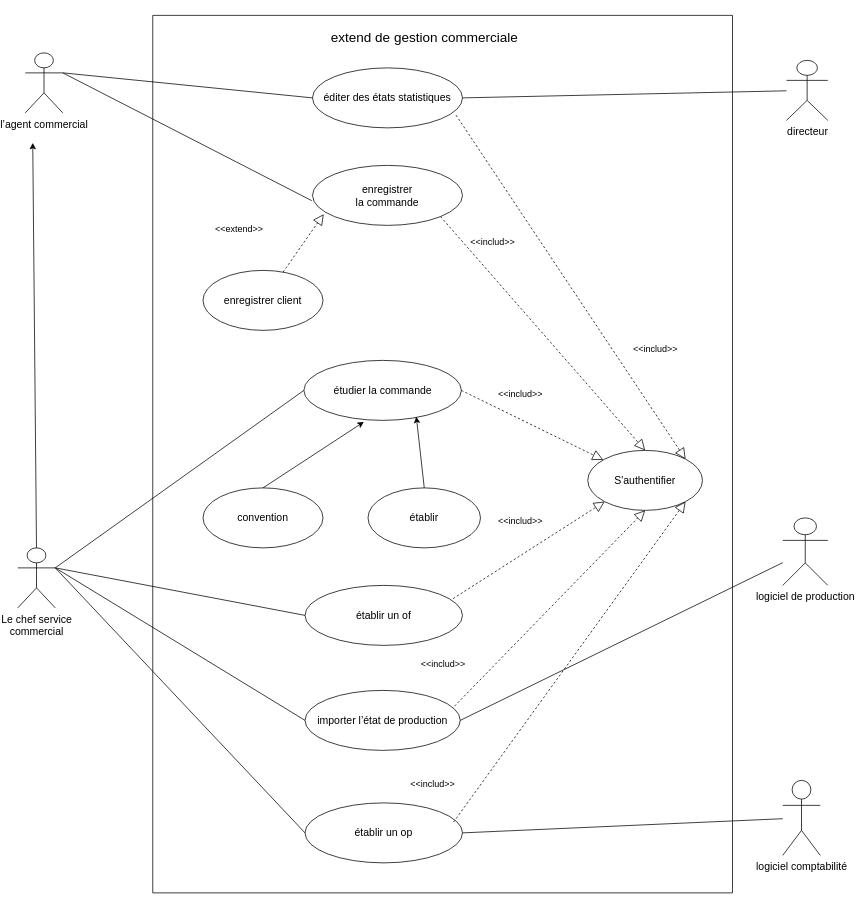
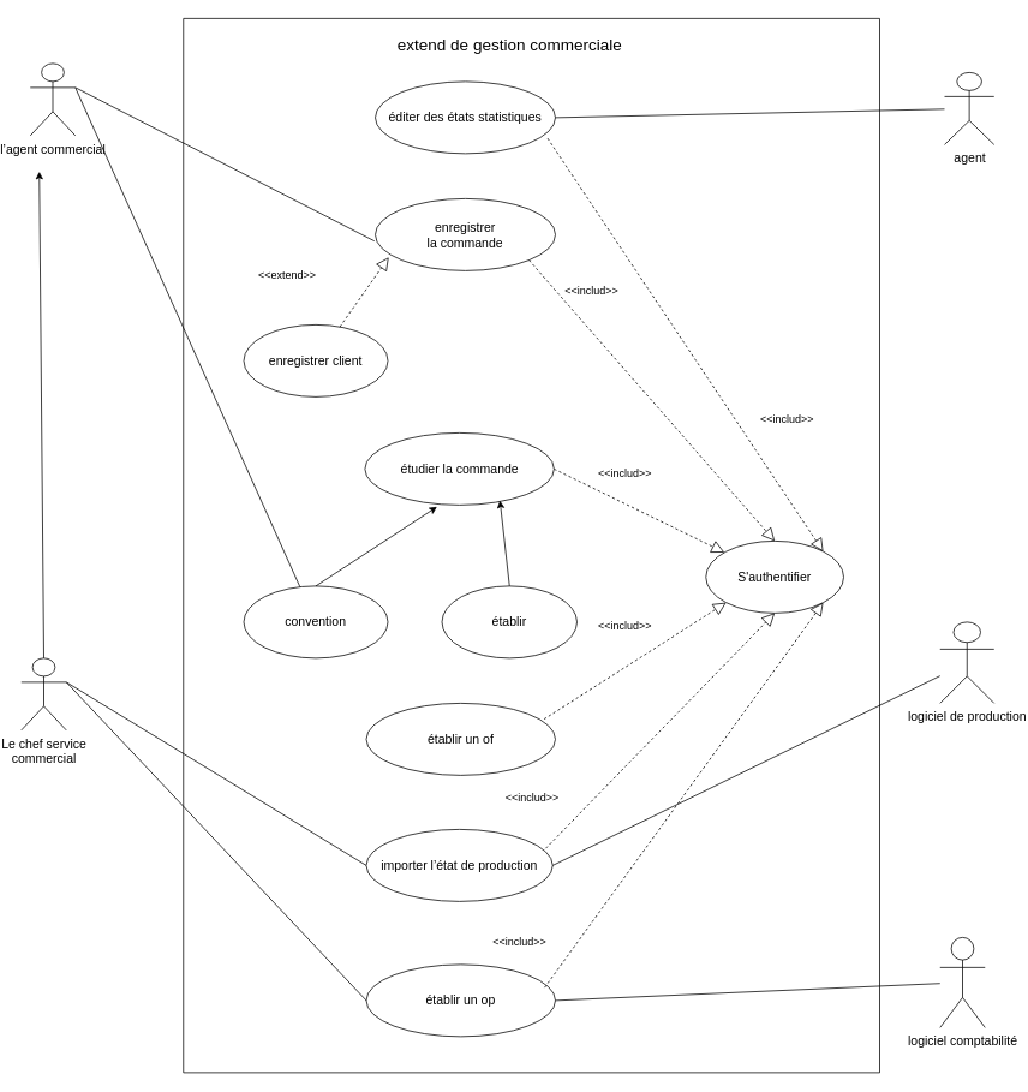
  <mxCell id="0" />
  <mxCell id="1" parent="0" />
  <mxCell id="2" value="" style="swimlane;startSize=0;" vertex="1" parent="1"><mxGeometry x="200" y="20" width="773" height="1170" as="geometry" /></mxCell>
  <mxCell id="3" value="&lt;font style=&quot;font-size: 18px;&quot;&gt;extend de gestion commerciale&lt;/font&gt;" style="text;html=1;align=center;verticalAlign=middle;resizable=0;points=[];autosize=1;strokeColor=none;fillColor=none;" vertex="1" parent="2"><mxGeometry x="227" y="10" width="270" height="40" as="geometry" /></mxCell>
  <mxCell id="4" value="&lt;font style=&quot;font-size: 14px;&quot;&gt;enregistrer&lt;br/&gt;la commande&lt;/font&gt;" style="ellipse;whiteSpace=wrap;html=1;" vertex="1" parent="2"><mxGeometry x="213" y="200" width="200" height="80" as="geometry" /></mxCell>
  <mxCell id="5" value="&lt;font style=&quot;font-size: 14px;&quot;&gt;enregistrer client&lt;/font&gt;" style="ellipse;whiteSpace=wrap;html=1;" vertex="1" parent="2"><mxGeometry x="67" y="340" width="160" height="80" as="geometry" /></mxCell>
  <mxCell id="6" value="" style="endArrow=block;dashed=1;endFill=0;endSize=12;html=1;rounded=0;entryX=0.075;entryY=0.813;entryDx=0;entryDy=0;entryPerimeter=0;" edge="1" parent="2" source="5" target="4"><mxGeometry width="160" relative="1" as="geometry"><mxPoint x="50" y="190" as="sourcePoint" /><mxPoint x="210" y="190" as="targetPoint" /></mxGeometry></mxCell>
  <mxCell id="7" value="&amp;lt;&amp;lt;extend&amp;gt;&amp;gt;" style="text;html=1;align=center;verticalAlign=middle;resizable=0;points=[];autosize=1;strokeColor=none;fillColor=none;" vertex="1" parent="2"><mxGeometry x="70" y="270" width="90" height="30" as="geometry" /></mxCell>
  <mxCell id="8" value="&lt;span style=&quot;font-size: 14px;&quot;&gt;étudier la commande&lt;/span&gt;" style="ellipse;whiteSpace=wrap;html=1;" vertex="1" parent="2"><mxGeometry x="201.5" y="460" width="210" height="80" as="geometry" /></mxCell>
  <mxCell id="9" value="&lt;font style=&quot;font-size: 14px;&quot;&gt;convention&lt;/font&gt;" style="ellipse;whiteSpace=wrap;html=1;" vertex="1" parent="2"><mxGeometry x="67" y="630" width="160" height="80" as="geometry" /></mxCell>
  <mxCell id="10" value="&lt;font style=&quot;font-size: 14px;&quot;&gt;établir&lt;/font&gt;" style="ellipse;whiteSpace=wrap;html=1;" vertex="1" parent="2"><mxGeometry x="287" y="630" width="150" height="80" as="geometry" /></mxCell>
  <mxCell id="11" value="" style="endArrow=classic;html=1;rounded=0;exitX=0.5;exitY=0;exitDx=0;exitDy=0;entryX=0.381;entryY=1.025;entryDx=0;entryDy=0;entryPerimeter=0;" edge="1" parent="2" source="9" target="8"><mxGeometry width="50" height="50" relative="1" as="geometry"><mxPoint x="200" y="610" as="sourcePoint" /><mxPoint x="250" y="560" as="targetPoint" /></mxGeometry></mxCell>
  <mxCell id="12" value="" style="endArrow=classic;html=1;rounded=0;exitX=0.5;exitY=0;exitDx=0;exitDy=0;entryX=0.714;entryY=0.938;entryDx=0;entryDy=0;entryPerimeter=0;" edge="1" parent="2" source="10" target="8"><mxGeometry width="50" height="50" relative="1" as="geometry"><mxPoint x="200" y="610" as="sourcePoint" /><mxPoint x="250" y="560" as="targetPoint" /></mxGeometry></mxCell>
  <mxCell id="13" value="&lt;font style=&quot;font-size: 14px;&quot;&gt;établir un of&lt;/font&gt;" style="ellipse;whiteSpace=wrap;html=1;" vertex="1" parent="2"><mxGeometry x="203" y="760" width="210" height="80" as="geometry" /></mxCell>
  <mxCell id="14" value="&lt;font style=&quot;font-size: 14px;&quot;&gt;établir un op&lt;/font&gt;" style="ellipse;whiteSpace=wrap;html=1;" vertex="1" parent="2"><mxGeometry x="203" y="1050" width="210" height="80" as="geometry" /></mxCell>
  <mxCell id="15" value="&lt;font style=&quot;font-size: 14px;&quot;&gt;éditer des états statistiques&lt;/font&gt;" style="ellipse;whiteSpace=wrap;html=1;" vertex="1" parent="2"><mxGeometry x="213" y="70" width="200" height="80" as="geometry" /></mxCell>
  <mxCell id="16" value="&lt;font style=&quot;font-size: 14px;&quot;&gt;importer&amp;nbsp;l’état de production&lt;/font&gt;" style="ellipse;whiteSpace=wrap;html=1;" vertex="1" parent="2"><mxGeometry x="203" y="900" width="207" height="80" as="geometry" /></mxCell>
  <mxCell id="17" value="&lt;font style=&quot;font-size: 14px;&quot;&gt;S'authentifier&lt;/font&gt;" style="ellipse;whiteSpace=wrap;html=1;" vertex="1" parent="2"><mxGeometry x="580" y="580" width="153" height="80" as="geometry" /></mxCell>
  <mxCell id="18" value="" style="endArrow=block;dashed=1;endFill=0;endSize=12;html=1;rounded=0;exitX=0.943;exitY=0.321;exitDx=0;exitDy=0;exitPerimeter=0;entryX=1;entryY=1;entryDx=0;entryDy=0;" edge="1" parent="2" source="14" target="17"><mxGeometry width="160" relative="1" as="geometry"><mxPoint x="110" y="790" as="sourcePoint" /><mxPoint x="270" y="790" as="targetPoint" /></mxGeometry></mxCell>
  <mxCell id="19" value="" style="endArrow=block;dashed=1;endFill=0;endSize=12;html=1;rounded=0;entryX=0.5;entryY=1;entryDx=0;entryDy=0;exitX=0.963;exitY=0.263;exitDx=0;exitDy=0;exitPerimeter=0;" edge="1" parent="2" source="16" target="17"><mxGeometry width="160" relative="1" as="geometry"><mxPoint x="110" y="790" as="sourcePoint" /><mxPoint x="270" y="790" as="targetPoint" /></mxGeometry></mxCell>
  <mxCell id="20" value="" style="endArrow=block;dashed=1;endFill=0;endSize=12;html=1;rounded=0;entryX=0;entryY=1;entryDx=0;entryDy=0;exitX=0.94;exitY=0.221;exitDx=0;exitDy=0;exitPerimeter=0;" edge="1" parent="2" source="13" target="17"><mxGeometry width="160" relative="1" as="geometry"><mxPoint x="110" y="790" as="sourcePoint" /><mxPoint x="270" y="790" as="targetPoint" /></mxGeometry></mxCell>
  <mxCell id="21" value="" style="endArrow=block;dashed=1;endFill=0;endSize=12;html=1;rounded=0;exitX=1;exitY=0.5;exitDx=0;exitDy=0;" edge="1" parent="2" source="8" target="17"><mxGeometry width="160" relative="1" as="geometry"><mxPoint x="550" y="520" as="sourcePoint" /><mxPoint x="600" y="520" as="targetPoint" /></mxGeometry></mxCell>
  <mxCell id="22" value="" style="endArrow=block;dashed=1;endFill=0;endSize=12;html=1;rounded=0;entryX=0.5;entryY=0;entryDx=0;entryDy=0;exitX=1;exitY=1;exitDx=0;exitDy=0;" edge="1" parent="2" source="4" target="17"><mxGeometry width="160" relative="1" as="geometry"><mxPoint x="447" y="270" as="sourcePoint" /><mxPoint x="607" y="270" as="targetPoint" /><Array as="points" /></mxGeometry></mxCell>
  <mxCell id="23" value="" style="endArrow=block;dashed=1;endFill=0;endSize=12;html=1;rounded=0;entryX=1;entryY=0;entryDx=0;entryDy=0;exitX=0.957;exitY=0.788;exitDx=0;exitDy=0;exitPerimeter=0;" edge="1" parent="2" source="15" target="17"><mxGeometry width="160" relative="1" as="geometry"><mxPoint x="510" y="230" as="sourcePoint" /><mxPoint x="670" y="230" as="targetPoint" /></mxGeometry></mxCell>
  <mxCell id="24" value="&amp;lt;&amp;lt;includ&amp;gt;&amp;gt;" style="text;html=1;align=center;verticalAlign=middle;resizable=0;points=[];autosize=1;strokeColor=none;fillColor=none;" vertex="1" parent="2"><mxGeometry x="630" y="430" width="80" height="30" as="geometry" /></mxCell>
  <mxCell id="25" value="&amp;lt;&amp;lt;includ&amp;gt;&amp;gt;" style="text;html=1;align=center;verticalAlign=middle;resizable=0;points=[];autosize=1;strokeColor=none;fillColor=none;" vertex="1" parent="2"><mxGeometry x="450" y="490" width="80" height="30" as="geometry" /></mxCell>
  <mxCell id="26" value="&amp;lt;&amp;lt;includ&amp;gt;&amp;gt;" style="text;html=1;align=center;verticalAlign=middle;resizable=0;points=[];autosize=1;strokeColor=none;fillColor=none;" vertex="1" parent="2"><mxGeometry x="346.5" y="850" width="80" height="30" as="geometry" /></mxCell>
  <mxCell id="27" value="&amp;lt;&amp;lt;includ&amp;gt;&amp;gt;" style="text;html=1;align=center;verticalAlign=middle;resizable=0;points=[];autosize=1;strokeColor=none;fillColor=none;" vertex="1" parent="2"><mxGeometry x="333" y="1010" width="80" height="30" as="geometry" /></mxCell>
  <mxCell id="28" value="&amp;lt;&amp;lt;includ&amp;gt;&amp;gt;" style="text;html=1;align=center;verticalAlign=middle;resizable=0;points=[];autosize=1;strokeColor=none;fillColor=none;" vertex="1" parent="2"><mxGeometry x="450" y="660" width="80" height="30" as="geometry" /></mxCell>
  <mxCell id="29" value="&amp;lt;&amp;lt;includ&amp;gt;&amp;gt;" style="text;html=1;align=center;verticalAlign=middle;resizable=0;points=[];autosize=1;strokeColor=none;fillColor=none;" vertex="1" parent="2"><mxGeometry x="413" y="288" width="80" height="30" as="geometry" /></mxCell>
  <mxCell id="30" value="&lt;font style=&quot;font-size: 14px;&quot;&gt;l’agent commercial&lt;/font&gt;" style="shape=umlActor;verticalLabelPosition=bottom;verticalAlign=top;html=1;outlineConnect=0;" vertex="1" parent="1"><mxGeometry x="30" y="70" width="50" height="80" as="geometry" /></mxCell>
- <mxCell id="31" value="" style="endArrow=none;html=1;rounded=0;exitX=1;exitY=0.333;exitDx=0;exitDy=0;exitPerimeter=0;entryX=0;entryY=0.5;entryDx=0;entryDy=0;" edge="1" parent="1" source="30" target="15"><mxGeometry width="50" height="50" relative="1" as="geometry"><mxPoint x="350" y="370" as="sourcePoint" /><mxPoint x="400" y="320" as="targetPoint" /></mxGeometry></mxCell>
+ <mxCell id="31" value="" style="endArrow=none;html=1;rounded=0;exitX=1;exitY=0.333;exitDx=0;exitDy=0;exitPerimeter=0;" edge="1" parent="1" source="30" target="9"><mxGeometry width="50" height="50" relative="1" as="geometry"><mxPoint x="350" y="370" as="sourcePoint" /><mxPoint x="400" y="320" as="targetPoint" /></mxGeometry></mxCell>
  <mxCell id="32" value="&lt;font style=&quot;font-size: 14px;&quot;&gt; Le chef service&lt;br/&gt;commercial&lt;/font&gt;" style="shape=umlActor;verticalLabelPosition=bottom;verticalAlign=top;html=1;outlineConnect=0;" vertex="1" parent="1"><mxGeometry x="20" y="730" width="50" height="80" as="geometry" /></mxCell>
- <mxCell id="33" value="" style="endArrow=none;html=1;rounded=0;entryX=0;entryY=0.5;entryDx=0;entryDy=0;exitX=1;exitY=0.333;exitDx=0;exitDy=0;exitPerimeter=0;" edge="1" parent="1" source="32" target="8"><mxGeometry width="50" height="50" relative="1" as="geometry"><mxPoint x="80" y="390" as="sourcePoint" /><mxPoint x="400" y="320" as="targetPoint" /></mxGeometry></mxCell>
- <mxCell id="34" value="" style="endArrow=none;html=1;rounded=0;exitX=1;exitY=0.333;exitDx=0;exitDy=0;exitPerimeter=0;entryX=0;entryY=0.5;entryDx=0;entryDy=0;" edge="1" parent="1" source="32" target="13"><mxGeometry width="50" height="50" relative="1" as="geometry"><mxPoint x="350" y="680" as="sourcePoint" /><mxPoint x="400" y="630" as="targetPoint" /></mxGeometry></mxCell>
  <mxCell id="35" value="&lt;font style=&quot;font-size: 14px;&quot;&gt;logiciel de production&lt;/font&gt;" style="shape=umlActor;verticalLabelPosition=bottom;verticalAlign=top;html=1;outlineConnect=0;" vertex="1" parent="1"><mxGeometry x="1040" y="690" width="60" height="90" as="geometry" /></mxCell>
  <mxCell id="36" value="" style="endArrow=none;html=1;rounded=0;exitX=1;exitY=0.333;exitDx=0;exitDy=0;exitPerimeter=0;entryX=0;entryY=0.5;entryDx=0;entryDy=0;" edge="1" parent="1" source="32" target="14"><mxGeometry width="50" height="50" relative="1" as="geometry"><mxPoint x="350" y="740" as="sourcePoint" /><mxPoint x="400" y="690" as="targetPoint" /></mxGeometry></mxCell>
  <mxCell id="37" value="" style="endArrow=none;html=1;rounded=0;exitX=1;exitY=0.5;exitDx=0;exitDy=0;" edge="1" parent="1" source="14" target="38"><mxGeometry width="50" height="50" relative="1" as="geometry"><mxPoint x="350" y="740" as="sourcePoint" /><mxPoint x="850" y="650" as="targetPoint" /></mxGeometry></mxCell>
  <mxCell id="38" value="&lt;font style=&quot;font-size: 14px;&quot;&gt;logiciel&amp;nbsp;comptabilité&lt;/font&gt;" style="shape=umlActor;verticalLabelPosition=bottom;verticalAlign=top;html=1;outlineConnect=0;" vertex="1" parent="1"><mxGeometry x="1040" y="1040" width="50" height="100" as="geometry" /></mxCell>
- <mxCell id="39" value="&lt;font style=&quot;font-size: 14px;&quot;&gt;directeur&lt;/font&gt;" style="shape=umlActor;verticalLabelPosition=bottom;verticalAlign=top;html=1;outlineConnect=0;" vertex="1" parent="1"><mxGeometry x="1045" y="80" width="55" height="80" as="geometry" /></mxCell>
+ <mxCell id="39" value="&lt;font style=&quot;font-size: 14px;&quot;&gt;agent&lt;/font&gt;" style="shape=umlActor;verticalLabelPosition=bottom;verticalAlign=top;html=1;outlineConnect=0;" vertex="1" parent="1"><mxGeometry x="1045" y="80" width="55" height="80" as="geometry" /></mxCell>
  <mxCell id="40" value="" style="endArrow=none;html=1;rounded=0;exitX=1;exitY=0.333;exitDx=0;exitDy=0;exitPerimeter=0;entryX=-0.005;entryY=0.588;entryDx=0;entryDy=0;entryPerimeter=0;" edge="1" parent="1" source="30" target="4"><mxGeometry width="50" height="50" relative="1" as="geometry"><mxPoint x="350" y="340" as="sourcePoint" /><mxPoint x="400" y="290" as="targetPoint" /></mxGeometry></mxCell>
  <mxCell id="41" value="" style="endArrow=none;html=1;rounded=0;exitX=1;exitY=0.5;exitDx=0;exitDy=0;" edge="1" parent="1" source="15" target="39"><mxGeometry width="50" height="50" relative="1" as="geometry"><mxPoint x="350" y="340" as="sourcePoint" /><mxPoint x="400" y="290" as="targetPoint" /></mxGeometry></mxCell>
  <mxCell id="42" value="" style="endArrow=classic;html=1;rounded=0;exitX=0.5;exitY=0;exitDx=0;exitDy=0;exitPerimeter=0;" edge="1" parent="1" source="32"><mxGeometry width="50" height="50" relative="1" as="geometry"><mxPoint x="350" y="740" as="sourcePoint" /><mxPoint x="40" y="190" as="targetPoint" /></mxGeometry></mxCell>
  <mxCell id="43" value="" style="endArrow=none;html=1;rounded=0;exitX=1;exitY=0.333;exitDx=0;exitDy=0;exitPerimeter=0;entryX=0;entryY=0.5;entryDx=0;entryDy=0;" edge="1" parent="1" source="32" target="16"><mxGeometry width="50" height="50" relative="1" as="geometry"><mxPoint x="350" y="950" as="sourcePoint" /><mxPoint x="400" y="900" as="targetPoint" /></mxGeometry></mxCell>
  <mxCell id="44" value="" style="endArrow=none;html=1;rounded=0;exitX=1;exitY=0.5;exitDx=0;exitDy=0;" edge="1" parent="1" source="16" target="35"><mxGeometry width="50" height="50" relative="1" as="geometry"><mxPoint x="350" y="950" as="sourcePoint" /><mxPoint x="400" y="900" as="targetPoint" /></mxGeometry></mxCell>
